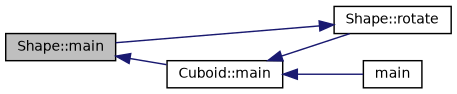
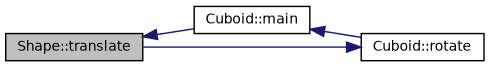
  digraph {
    rankdir=LR
    node [color=black fillcolor=white fontname=Helvetica fontsize=10 shape=record style=filled]
    edge [color=midnightblue dir=back fontname=Helvetica fontsize=10 labelfontname=Helvetica labelfontsize=10 style=solid]
-   n1 [fillcolor=grey75 fontcolor=black height=0.2 label="Shape::main" width=0.4]
+   n1 [fillcolor=grey75 fontcolor=black height=0.2 label="Shape::translate" width=0.4]
    n2 [height=0.2 label="Cuboid::main" width=0.4]
-   n3 [height=0.2 label="Shape::rotate" width=0.4]
-   n4 [height=0.2 label=main width=0.4]
+   n3 [height=0.2 label="Cuboid::rotate" width=0.4]
    n1 -> n2
    n2 -> n3
-   n2 -> n4
    n3 -> n1
  }
